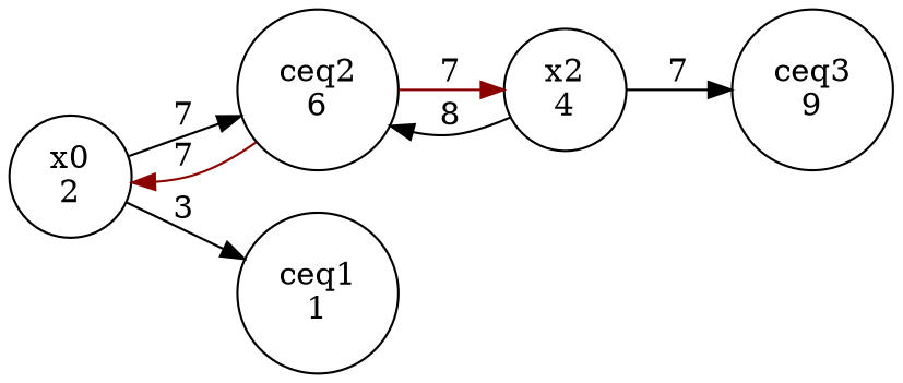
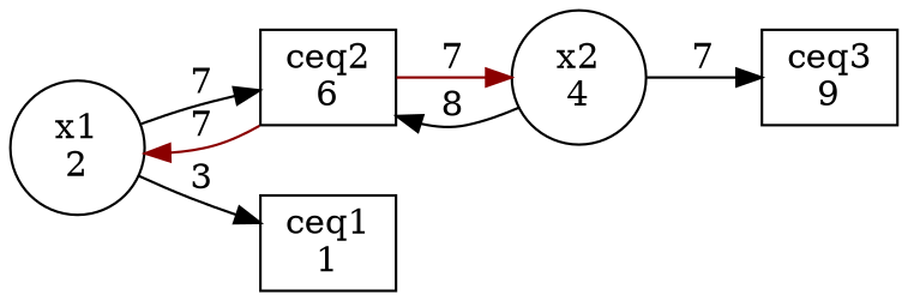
  digraph {
    rankdir=LR
    node [fillcolor=white shape=box style=filled]
    edge [penwidth=1]
-   n1 [label="ceq1\n1" shape=circle]
-   n2 [label="ceq2\n6" shape=circle]
-   n3 [label="x0\n2" shape=circle]
+   n1 [label="ceq1\n1"]
+   n2 [label="ceq2\n6"]
+   n3 [label="x1\n2" shape=circle]
    n4 [label="x2\n4" shape=circle]
-   n5 [label="ceq3\n9" shape=circle]
+   n5 [label="ceq3\n9"]
    n2 -> n3 [color=red4 label=7]
    n2 -> n4 [color=red4 label=7]
    n3 -> n1 [label=3]
    n3 -> n2 [label=7]
    n4 -> n2 [label=8]
    n4 -> n5 [label=7]
  }
